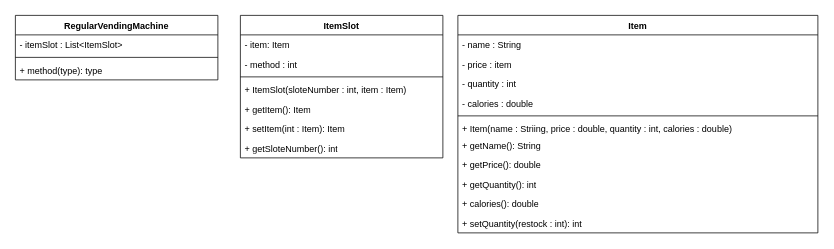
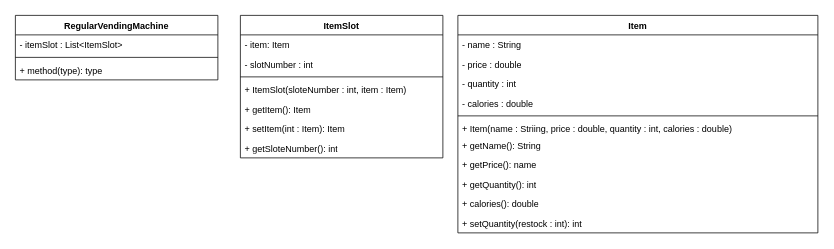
  <mxCell id="0" />
  <mxCell id="1" parent="0" />
  <mxCell id="2" value="RegularVendingMachine" style="swimlane;fontStyle=1;align=center;verticalAlign=top;childLayout=stackLayout;horizontal=1;startSize=26;horizontalStack=0;resizeParent=1;resizeParentMax=0;resizeLast=0;collapsible=1;marginBottom=0;whiteSpace=wrap;html=1;" vertex="1" parent="1"><mxGeometry x="20" y="20" width="270" height="86" as="geometry" /></mxCell>
  <mxCell id="3" value="- itemSlot : List&amp;lt;ItemSlot&amp;gt;" style="text;strokeColor=none;fillColor=none;align=left;verticalAlign=top;spacingLeft=4;spacingRight=4;overflow=hidden;rotatable=0;points=[[0,0.5],[1,0.5]];portConstraint=eastwest;whiteSpace=wrap;html=1;" vertex="1" parent="2"><mxGeometry y="26" width="270" height="26" as="geometry" /></mxCell>
  <mxCell id="4" value="" style="line;strokeWidth=1;fillColor=none;align=left;verticalAlign=middle;spacingTop=-1;spacingLeft=3;spacingRight=3;rotatable=0;labelPosition=right;points=[];portConstraint=eastwest;strokeColor=inherit;" vertex="1" parent="2"><mxGeometry y="52" width="270" height="8" as="geometry" /></mxCell>
  <mxCell id="5" value="+ method(type): type" style="text;strokeColor=none;fillColor=none;align=left;verticalAlign=top;spacingLeft=4;spacingRight=4;overflow=hidden;rotatable=0;points=[[0,0.5],[1,0.5]];portConstraint=eastwest;whiteSpace=wrap;html=1;" vertex="1" parent="2"><mxGeometry y="60" width="270" height="26" as="geometry" /></mxCell>
  <mxCell id="6" value="ItemSlot" style="swimlane;fontStyle=1;align=center;verticalAlign=top;childLayout=stackLayout;horizontal=1;startSize=26;horizontalStack=0;resizeParent=1;resizeParentMax=0;resizeLast=0;collapsible=1;marginBottom=0;whiteSpace=wrap;html=1;" vertex="1" parent="1"><mxGeometry x="320" y="20" width="270" height="190" as="geometry" /></mxCell>
  <mxCell id="7" value="- item: Item" style="text;strokeColor=none;fillColor=none;align=left;verticalAlign=top;spacingLeft=4;spacingRight=4;overflow=hidden;rotatable=0;points=[[0,0.5],[1,0.5]];portConstraint=eastwest;whiteSpace=wrap;html=1;" vertex="1" parent="6"><mxGeometry y="26" width="270" height="26" as="geometry" /></mxCell>
- <mxCell id="8" value="- method : int" style="text;strokeColor=none;fillColor=none;align=left;verticalAlign=top;spacingLeft=4;spacingRight=4;overflow=hidden;rotatable=0;points=[[0,0.5],[1,0.5]];portConstraint=eastwest;whiteSpace=wrap;html=1;" vertex="1" parent="6"><mxGeometry y="52" width="270" height="26" as="geometry" /></mxCell>
+ <mxCell id="8" value="- slotNumber : int" style="text;strokeColor=none;fillColor=none;align=left;verticalAlign=top;spacingLeft=4;spacingRight=4;overflow=hidden;rotatable=0;points=[[0,0.5],[1,0.5]];portConstraint=eastwest;whiteSpace=wrap;html=1;" vertex="1" parent="6"><mxGeometry y="52" width="270" height="26" as="geometry" /></mxCell>
  <mxCell id="9" value="" style="line;strokeWidth=1;fillColor=none;align=left;verticalAlign=middle;spacingTop=-1;spacingLeft=3;spacingRight=3;rotatable=0;labelPosition=right;points=[];portConstraint=eastwest;strokeColor=inherit;" vertex="1" parent="6"><mxGeometry y="78" width="270" height="8" as="geometry" /></mxCell>
  <mxCell id="10" value="+ ItemSlot(sloteNumber : int, item : Item)" style="text;strokeColor=none;fillColor=none;align=left;verticalAlign=top;spacingLeft=4;spacingRight=4;overflow=hidden;rotatable=0;points=[[0,0.5],[1,0.5]];portConstraint=eastwest;whiteSpace=wrap;html=1;" vertex="1" parent="6"><mxGeometry y="86" width="270" height="26" as="geometry" /></mxCell>
  <mxCell id="11" value="+ getItem(): Item" style="text;strokeColor=none;fillColor=none;align=left;verticalAlign=top;spacingLeft=4;spacingRight=4;overflow=hidden;rotatable=0;points=[[0,0.5],[1,0.5]];portConstraint=eastwest;whiteSpace=wrap;html=1;" vertex="1" parent="6"><mxGeometry y="112" width="270" height="26" as="geometry" /></mxCell>
  <mxCell id="12" value="+ setItem(int : Item): Item" style="text;strokeColor=none;fillColor=none;align=left;verticalAlign=top;spacingLeft=4;spacingRight=4;overflow=hidden;rotatable=0;points=[[0,0.5],[1,0.5]];portConstraint=eastwest;whiteSpace=wrap;html=1;" vertex="1" parent="6"><mxGeometry y="138" width="270" height="26" as="geometry" /></mxCell>
  <mxCell id="13" value="+ getSloteNumber(): int" style="text;strokeColor=none;fillColor=none;align=left;verticalAlign=top;spacingLeft=4;spacingRight=4;overflow=hidden;rotatable=0;points=[[0,0.5],[1,0.5]];portConstraint=eastwest;whiteSpace=wrap;html=1;" vertex="1" parent="6"><mxGeometry y="164" width="270" height="26" as="geometry" /></mxCell>
  <mxCell id="14" value="Item" style="swimlane;fontStyle=1;align=center;verticalAlign=top;childLayout=stackLayout;horizontal=1;startSize=26;horizontalStack=0;resizeParent=1;resizeParentMax=0;resizeLast=0;collapsible=1;marginBottom=0;whiteSpace=wrap;html=1;" vertex="1" parent="1"><mxGeometry x="610" y="20" width="480" height="290" as="geometry" /></mxCell>
  <mxCell id="15" value="- name : String" style="text;strokeColor=none;fillColor=none;align=left;verticalAlign=top;spacingLeft=4;spacingRight=4;overflow=hidden;rotatable=0;points=[[0,0.5],[1,0.5]];portConstraint=eastwest;whiteSpace=wrap;html=1;" vertex="1" parent="14"><mxGeometry y="26" width="480" height="26" as="geometry" /></mxCell>
- <mxCell id="16" value="- price : item" style="text;strokeColor=none;fillColor=none;align=left;verticalAlign=top;spacingLeft=4;spacingRight=4;overflow=hidden;rotatable=0;points=[[0,0.5],[1,0.5]];portConstraint=eastwest;whiteSpace=wrap;html=1;" vertex="1" parent="14"><mxGeometry y="52" width="480" height="26" as="geometry" /></mxCell>
+ <mxCell id="16" value="- price : double" style="text;strokeColor=none;fillColor=none;align=left;verticalAlign=top;spacingLeft=4;spacingRight=4;overflow=hidden;rotatable=0;points=[[0,0.5],[1,0.5]];portConstraint=eastwest;whiteSpace=wrap;html=1;" vertex="1" parent="14"><mxGeometry y="52" width="480" height="26" as="geometry" /></mxCell>
  <mxCell id="17" value="- quantity : int" style="text;strokeColor=none;fillColor=none;align=left;verticalAlign=top;spacingLeft=4;spacingRight=4;overflow=hidden;rotatable=0;points=[[0,0.5],[1,0.5]];portConstraint=eastwest;whiteSpace=wrap;html=1;" vertex="1" parent="14"><mxGeometry y="78" width="480" height="26" as="geometry" /></mxCell>
  <mxCell id="18" value="- calories : double" style="text;strokeColor=none;fillColor=none;align=left;verticalAlign=top;spacingLeft=4;spacingRight=4;overflow=hidden;rotatable=0;points=[[0,0.5],[1,0.5]];portConstraint=eastwest;whiteSpace=wrap;html=1;" vertex="1" parent="14"><mxGeometry y="104" width="480" height="26" as="geometry" /></mxCell>
  <mxCell id="19" value="" style="line;strokeWidth=1;fillColor=none;align=left;verticalAlign=middle;spacingTop=-1;spacingLeft=3;spacingRight=3;rotatable=0;labelPosition=right;points=[];portConstraint=eastwest;strokeColor=inherit;" vertex="1" parent="14"><mxGeometry y="130" width="480" height="8" as="geometry" /></mxCell>
  <mxCell id="20" value="+ Item(name : Striing, price : double, quantity : int, calories : double)" style="text;strokeColor=none;fillColor=none;align=left;verticalAlign=top;spacingLeft=4;spacingRight=4;overflow=hidden;rotatable=0;points=[[0,0.5],[1,0.5]];portConstraint=eastwest;whiteSpace=wrap;html=1;" vertex="1" parent="14"><mxGeometry y="138" width="480" height="22" as="geometry" /></mxCell>
  <mxCell id="21" value="+ getName(): String" style="text;strokeColor=none;fillColor=none;align=left;verticalAlign=top;spacingLeft=4;spacingRight=4;overflow=hidden;rotatable=0;points=[[0,0.5],[1,0.5]];portConstraint=eastwest;whiteSpace=wrap;html=1;" vertex="1" parent="14"><mxGeometry y="160" width="480" height="26" as="geometry" /></mxCell>
- <mxCell id="22" value="+ getPrice(): double" style="text;strokeColor=none;fillColor=none;align=left;verticalAlign=top;spacingLeft=4;spacingRight=4;overflow=hidden;rotatable=0;points=[[0,0.5],[1,0.5]];portConstraint=eastwest;whiteSpace=wrap;html=1;" vertex="1" parent="14"><mxGeometry y="186" width="480" height="26" as="geometry" /></mxCell>
+ <mxCell id="22" value="+ getPrice(): name" style="text;strokeColor=none;fillColor=none;align=left;verticalAlign=top;spacingLeft=4;spacingRight=4;overflow=hidden;rotatable=0;points=[[0,0.5],[1,0.5]];portConstraint=eastwest;whiteSpace=wrap;html=1;" vertex="1" parent="14"><mxGeometry y="186" width="480" height="26" as="geometry" /></mxCell>
  <mxCell id="23" value="+ getQuantity(): int" style="text;strokeColor=none;fillColor=none;align=left;verticalAlign=top;spacingLeft=4;spacingRight=4;overflow=hidden;rotatable=0;points=[[0,0.5],[1,0.5]];portConstraint=eastwest;whiteSpace=wrap;html=1;" vertex="1" parent="14"><mxGeometry y="212" width="480" height="26" as="geometry" /></mxCell>
  <mxCell id="24" value="+ calories(): double" style="text;strokeColor=none;fillColor=none;align=left;verticalAlign=top;spacingLeft=4;spacingRight=4;overflow=hidden;rotatable=0;points=[[0,0.5],[1,0.5]];portConstraint=eastwest;whiteSpace=wrap;html=1;" vertex="1" parent="14"><mxGeometry y="238" width="480" height="26" as="geometry" /></mxCell>
  <mxCell id="25" value="+ setQuantity(restock : int): int" style="text;strokeColor=none;fillColor=none;align=left;verticalAlign=top;spacingLeft=4;spacingRight=4;overflow=hidden;rotatable=0;points=[[0,0.5],[1,0.5]];portConstraint=eastwest;whiteSpace=wrap;html=1;" vertex="1" parent="14"><mxGeometry y="264" width="480" height="26" as="geometry" /></mxCell>
